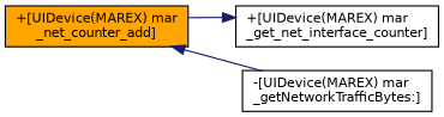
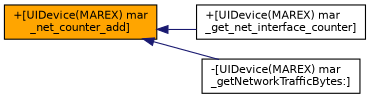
  digraph {
    rankdir=LR
    node [color=black fillcolor=white fontname=Helvetica fontsize=10 shape=record style=filled]
    edge [color=midnightblue dir=back fontname=Helvetica fontsize=10 labelfontname=Helvetica labelfontsize=10 style=solid]
    n1 [fillcolor=orange fontcolor=black height=0.2 label="+[UIDevice(MAREX) mar\l_net_counter_add]" width=0.4]
    n2 [height=0.2 label="+[UIDevice(MAREX) mar\l_get_net_interface_counter]" width=0.4]
    n3 [height=0.2 label="-[UIDevice(MAREX) mar\l_getNetworkTrafficBytes:]" width=0.4]
-   n2 -> n1
+   n1 -> n2
    n1 -> n3
  }
